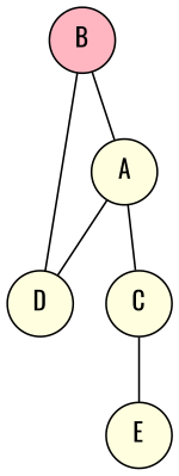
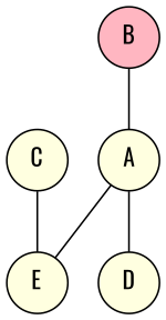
  graph {
    fontname=Oswald
    node [fillcolor=lightyellow fontname=Oswald shape=circle style=filled]
    edge [fontname=Oswald]
    A
    D
    E
    B [fillcolor=lightpink]
    C
    A -- D
-   A -- C
+   A -- E
    B -- A
-   B -- D
    C -- E
  }
